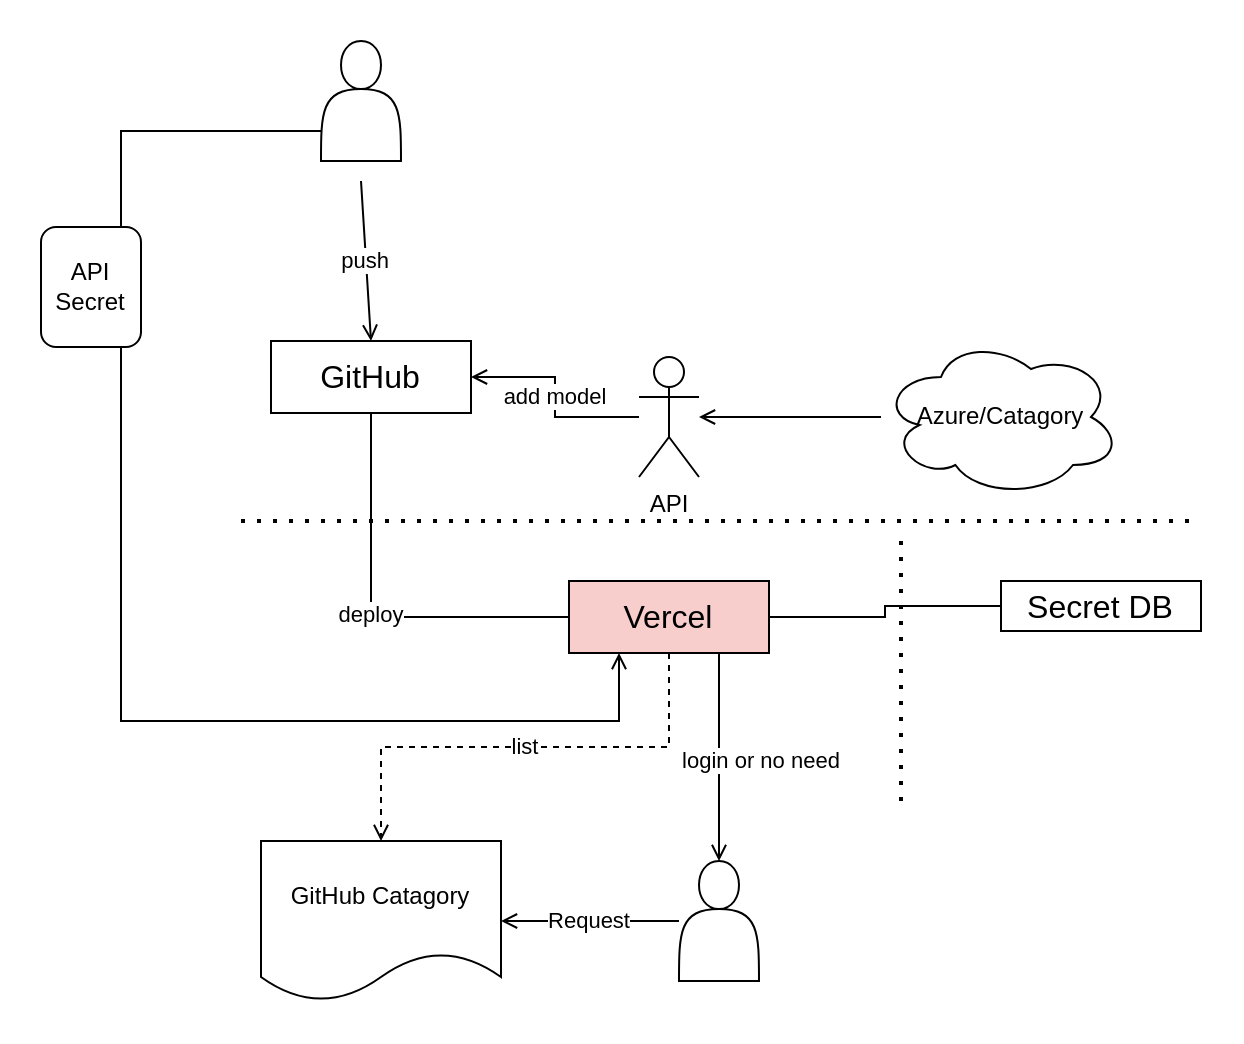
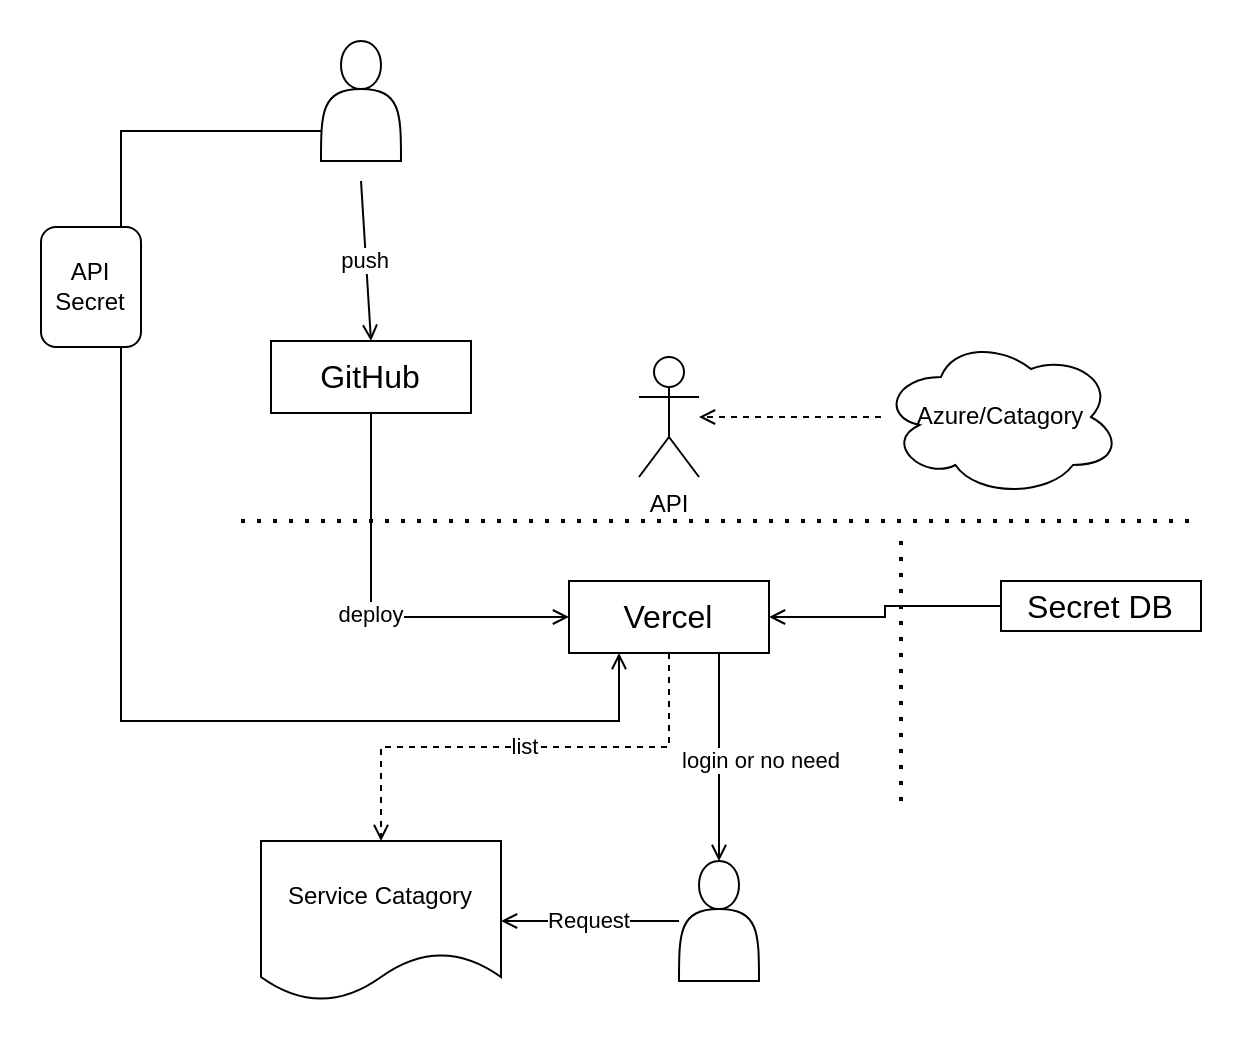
  <mxCell id="0" />
  <mxCell id="1" parent="0" />
  <mxCell id="2" value="list" style="edgeStyle=orthogonalEdgeStyle;rounded=0;orthogonalLoop=1;jettySize=auto;html=1;exitX=0.5;exitY=1;exitDx=0;exitDy=0;endArrow=open;endFill=0;dashed=1;" edge="1" parent="1" source="4" target="19"><mxGeometry relative="1" as="geometry"><mxPoint x="359" y="420" as="targetPoint" /><Array as="points"><mxPoint x="334" y="373" /><mxPoint x="190" y="373" /></Array></mxGeometry></mxCell>
  <mxCell id="3" value="login or no need" style="edgeStyle=orthogonalEdgeStyle;rounded=0;orthogonalLoop=1;jettySize=auto;html=1;exitX=0.75;exitY=1;exitDx=0;exitDy=0;entryX=0.5;entryY=0;entryDx=0;entryDy=0;endArrow=open;endFill=0;" edge="1" parent="1" source="4" target="21"><mxGeometry x="0.038" y="21" relative="1" as="geometry"><mxPoint as="offset" /></mxGeometry></mxCell>
- <mxCell id="4" value="Vercel" style="rounded=0;whiteSpace=wrap;html=1;sketch=0;fontSize=16;fillColor=#f8cecc;" vertex="1" parent="1"><mxGeometry x="284" y="290" width="100" height="36" as="geometry" /></mxCell>
+ <mxCell id="4" value="Vercel" style="rounded=0;whiteSpace=wrap;html=1;sketch=0;fontSize=16;" vertex="1" parent="1"><mxGeometry x="284" y="290" width="100" height="36" as="geometry" /></mxCell>
  <mxCell id="5" value="" style="endArrow=none;dashed=1;html=1;dashPattern=1 3;strokeWidth=2;" edge="1" parent="1"><mxGeometry width="50" height="50" relative="1" as="geometry"><mxPoint x="120" y="260" as="sourcePoint" /><mxPoint x="600" y="260" as="targetPoint" /></mxGeometry></mxCell>
- <mxCell id="6" value="deploy" style="edgeStyle=orthogonalEdgeStyle;rounded=0;orthogonalLoop=1;jettySize=auto;html=1;exitX=0.5;exitY=1;exitDx=0;exitDy=0;entryX=0;entryY=0.5;entryDx=0;entryDy=0;endArrow=none;endFill=0;" edge="1" parent="1" source="7" target="4"><mxGeometry relative="1" as="geometry" /></mxCell>
+ <mxCell id="6" value="deploy" style="edgeStyle=orthogonalEdgeStyle;rounded=0;orthogonalLoop=1;jettySize=auto;html=1;exitX=0.5;exitY=1;exitDx=0;exitDy=0;entryX=0;entryY=0.5;entryDx=0;entryDy=0;endArrow=open;endFill=0;" edge="1" parent="1" source="7" target="4"><mxGeometry relative="1" as="geometry" /></mxCell>
  <mxCell id="7" value="GitHub" style="rounded=0;whiteSpace=wrap;html=1;sketch=0;fontSize=16;" vertex="1" parent="1"><mxGeometry x="135" y="170" width="100" height="36" as="geometry" /></mxCell>
- <mxCell id="8" value="add model" style="edgeStyle=orthogonalEdgeStyle;rounded=0;orthogonalLoop=1;jettySize=auto;html=1;endArrow=open;endFill=0;" edge="1" parent="1" source="9" target="7"><mxGeometry relative="1" as="geometry" /></mxCell>
  <mxCell id="9" value="API" style="shape=umlActor;verticalLabelPosition=bottom;verticalAlign=top;html=1;outlineConnect=0;" vertex="1" parent="1"><mxGeometry x="319" y="178" width="30" height="60" as="geometry" /></mxCell>
  <mxCell id="10" value="push" style="endArrow=open;html=1;entryX=0.5;entryY=0;entryDx=0;entryDy=0;endFill=0;" edge="1" parent="1" target="7"><mxGeometry width="50" height="50" relative="1" as="geometry"><mxPoint x="180" y="90" as="sourcePoint" /><mxPoint x="410" y="210" as="targetPoint" /></mxGeometry></mxCell>
- <mxCell id="11" value="" style="edgeStyle=orthogonalEdgeStyle;rounded=0;orthogonalLoop=1;jettySize=auto;html=1;endArrow=none;endFill=0;" edge="1" parent="1" source="12" target="4"><mxGeometry relative="1" as="geometry" /></mxCell>
+ <mxCell id="11" value="" style="edgeStyle=orthogonalEdgeStyle;rounded=0;orthogonalLoop=1;jettySize=auto;html=1;endArrow=open;endFill=0;" edge="1" parent="1" source="12" target="4"><mxGeometry relative="1" as="geometry" /></mxCell>
  <mxCell id="12" value="Secret DB" style="rounded=0;whiteSpace=wrap;html=1;sketch=0;fontSize=16;" vertex="1" parent="1"><mxGeometry x="500" y="290" width="100" height="25" as="geometry" /></mxCell>
  <mxCell id="13" value="" style="endArrow=none;dashed=1;html=1;dashPattern=1 3;strokeWidth=2;" edge="1" parent="1"><mxGeometry width="50" height="50" relative="1" as="geometry"><mxPoint x="450" y="270" as="sourcePoint" /><mxPoint x="450" y="400" as="targetPoint" /></mxGeometry></mxCell>
  <mxCell id="14" style="edgeStyle=orthogonalEdgeStyle;rounded=0;orthogonalLoop=1;jettySize=auto;html=1;exitX=0;exitY=0.75;exitDx=0;exitDy=0;entryX=0.25;entryY=1;entryDx=0;entryDy=0;endArrow=open;endFill=0;" edge="1" parent="1" source="15" target="4"><mxGeometry relative="1" as="geometry"><Array as="points"><mxPoint x="60" y="65" /><mxPoint x="60" y="360" /><mxPoint x="309" y="360" /></Array></mxGeometry></mxCell>
  <mxCell id="15" value="" style="shape=actor;whiteSpace=wrap;html=1;" vertex="1" parent="1"><mxGeometry x="160" y="20" width="40" height="60" as="geometry" /></mxCell>
- <mxCell id="16" value="" style="edgeStyle=orthogonalEdgeStyle;rounded=0;orthogonalLoop=1;jettySize=auto;html=1;endArrow=open;endFill=0;" edge="1" parent="1" source="17" target="9"><mxGeometry relative="1" as="geometry" /></mxCell>
+ <mxCell id="16" value="" style="edgeStyle=orthogonalEdgeStyle;rounded=0;orthogonalLoop=1;jettySize=auto;html=1;endArrow=open;endFill=0;dashed=1;" edge="1" parent="1" source="17" target="9"><mxGeometry relative="1" as="geometry" /></mxCell>
  <mxCell id="17" value="Azure/Catagory" style="ellipse;shape=cloud;whiteSpace=wrap;html=1;" vertex="1" parent="1"><mxGeometry x="440" y="168" width="120" height="80" as="geometry" /></mxCell>
  <mxCell id="18" value="API&lt;br&gt;Secret" style="rounded=1;whiteSpace=wrap;html=1;" vertex="1" parent="1"><mxGeometry x="20" y="113" width="50" height="60" as="geometry" /></mxCell>
- <mxCell id="19" value="GitHub Catagory" style="shape=document;whiteSpace=wrap;html=1;boundedLbl=1;" vertex="1" parent="1"><mxGeometry x="130" y="420" width="120" height="80" as="geometry" /></mxCell>
+ <mxCell id="19" value="Service Catagory" style="shape=document;whiteSpace=wrap;html=1;boundedLbl=1;" vertex="1" parent="1"><mxGeometry x="130" y="420" width="120" height="80" as="geometry" /></mxCell>
  <mxCell id="20" value="Request" style="edgeStyle=orthogonalEdgeStyle;rounded=0;orthogonalLoop=1;jettySize=auto;html=1;endArrow=open;endFill=0;" edge="1" parent="1" source="21" target="19"><mxGeometry relative="1" as="geometry" /></mxCell>
  <mxCell id="21" value="" style="shape=actor;whiteSpace=wrap;html=1;" vertex="1" parent="1"><mxGeometry x="339" y="430" width="40" height="60" as="geometry" /></mxCell>
